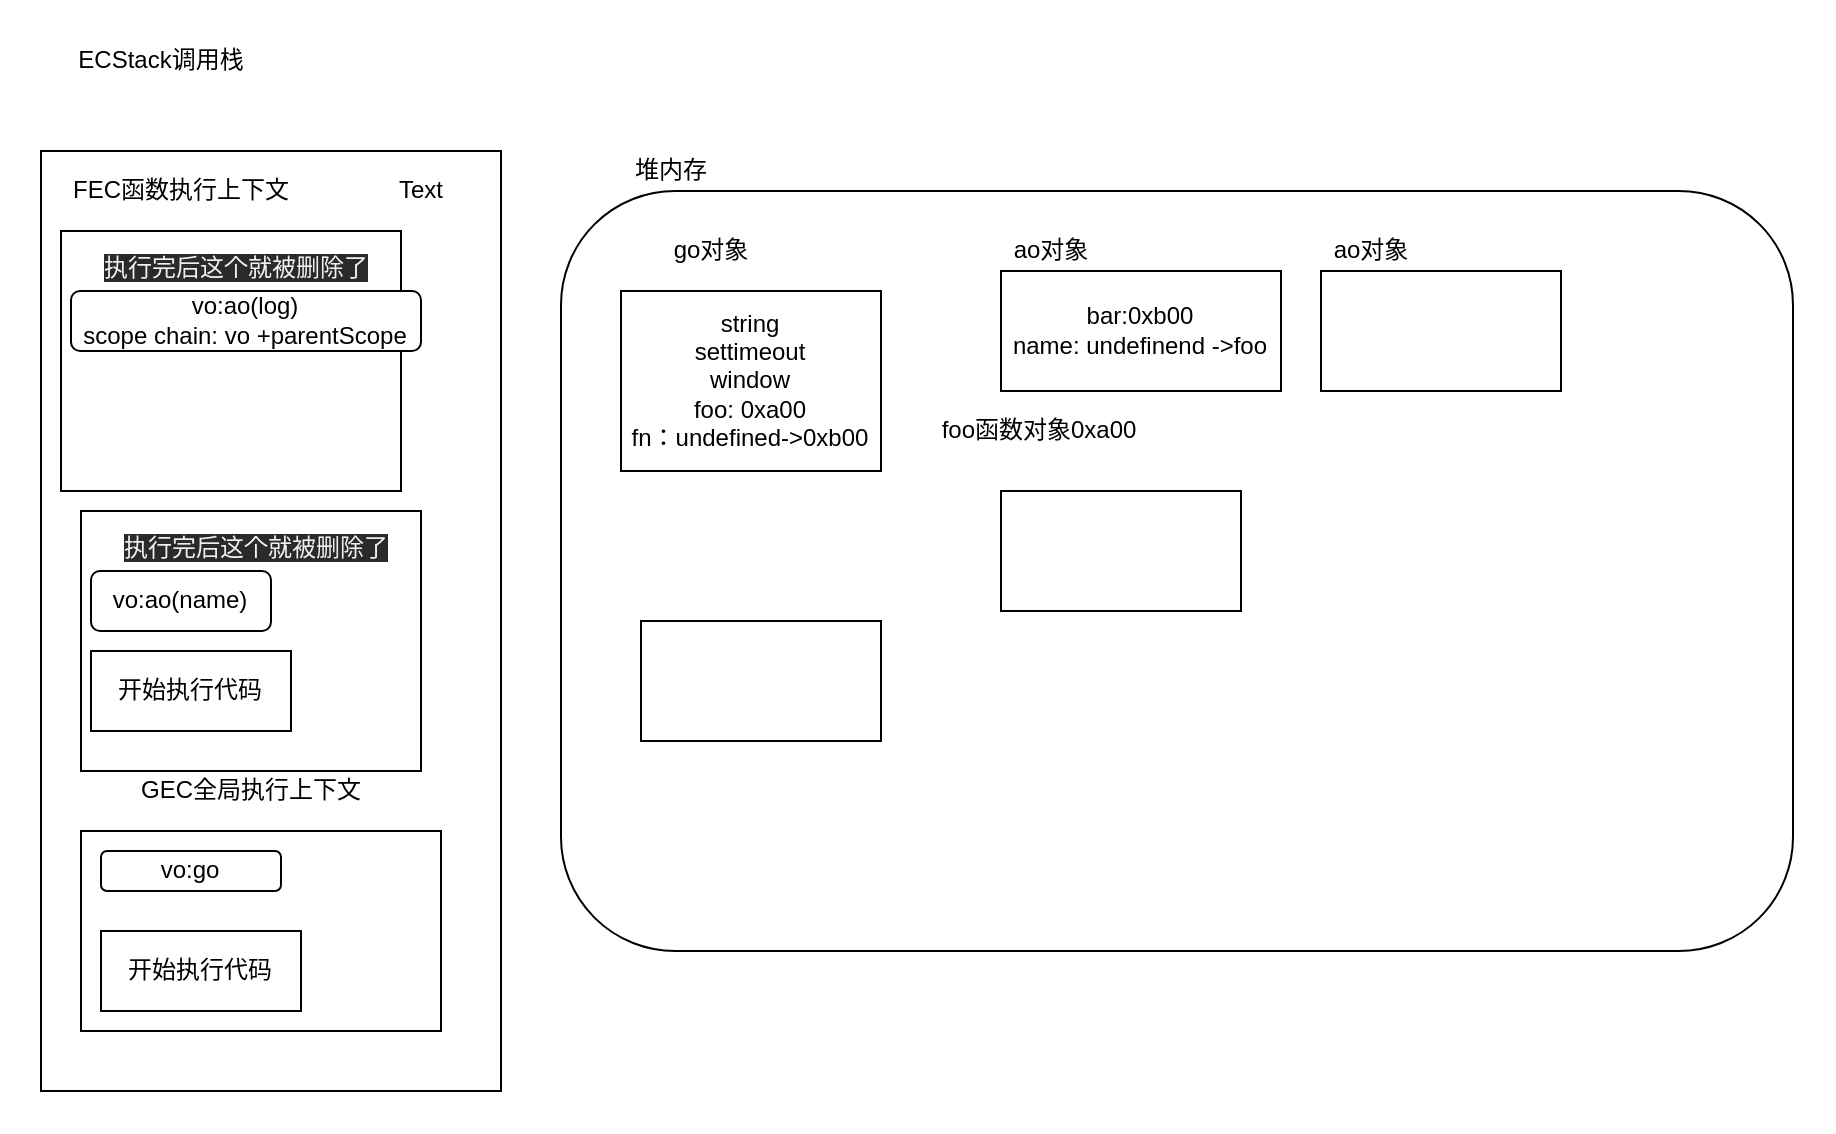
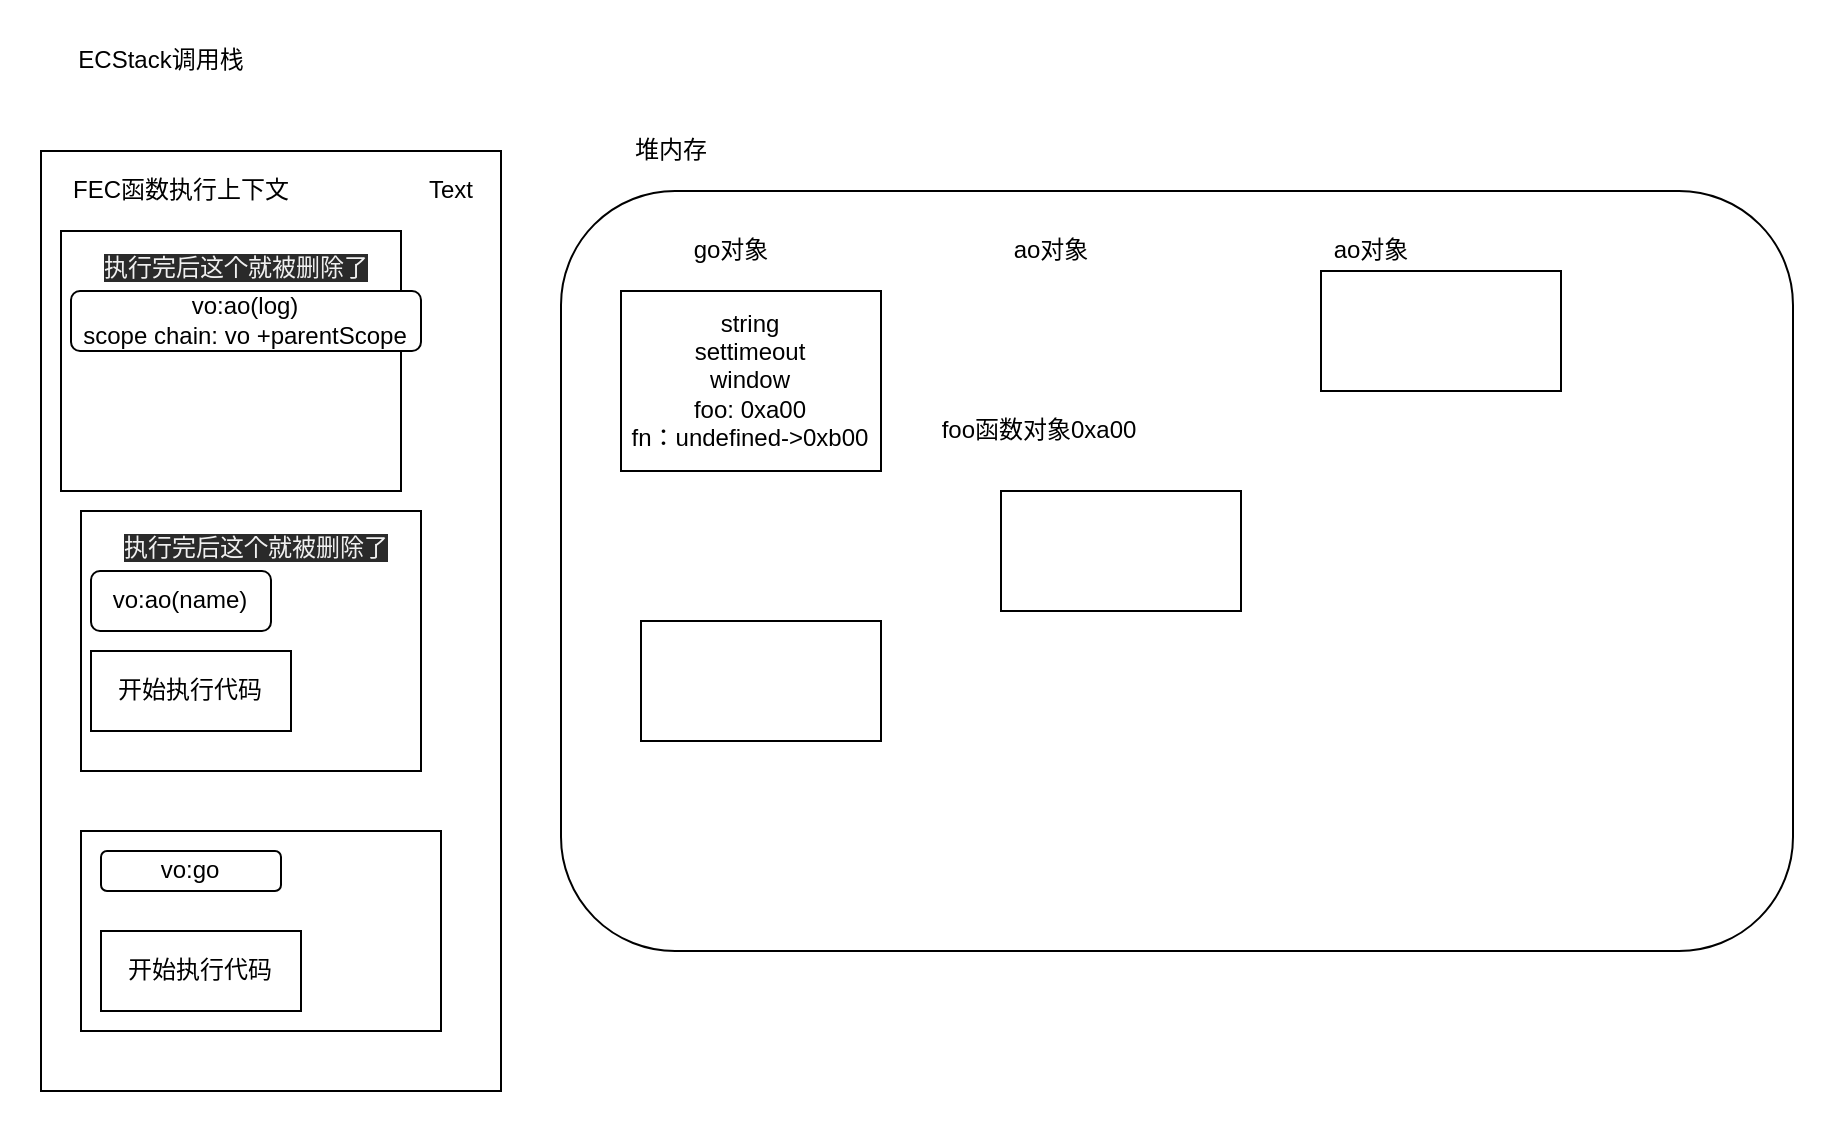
  <mxCell id="0" />
  <mxCell id="1" parent="0" />
  <mxCell id="2" value="" style="rounded=0;whiteSpace=wrap;html=1;" parent="1" vertex="1"><mxGeometry x="20" y="75" width="230" height="470" as="geometry" /></mxCell>
  <mxCell id="3" value="ECStack调用栈" style="text;html=1;align=center;verticalAlign=middle;resizable=0;points=[];autosize=1;strokeColor=none;" parent="1" vertex="1"><mxGeometry x="30" y="20" width="100" height="20" as="geometry" /></mxCell>
  <mxCell id="4" value="" style="rounded=1;whiteSpace=wrap;html=1;" parent="1" vertex="1"><mxGeometry x="280" y="95" width="616" height="380" as="geometry" /></mxCell>
- <mxCell id="5" value="堆内存" style="text;html=1;align=center;verticalAlign=middle;resizable=0;points=[];autosize=1;strokeColor=none;" parent="1" vertex="1"><mxGeometry x="310" y="75" width="50" height="20" as="geometry" /></mxCell>
+ <mxCell id="5" value="堆内存" style="text;html=1;align=center;verticalAlign=middle;resizable=0;points=[];autosize=1;strokeColor=none;" parent="1" vertex="1"><mxGeometry x="310" y="65" width="50" height="20" as="geometry" /></mxCell>
  <mxCell id="6" value="" style="whiteSpace=wrap;html=1;" parent="1" vertex="1"><mxGeometry x="40" y="415" width="180" height="100" as="geometry" /></mxCell>
- <mxCell id="7" value="GEC全局执行上下文" style="text;html=1;align=center;verticalAlign=middle;resizable=0;points=[];autosize=1;strokeColor=none;" parent="1" vertex="1"><mxGeometry x="60" y="385" width="130" height="20" as="geometry" /></mxCell>
  <mxCell id="8" value="string&lt;br&gt;settimeout&lt;br&gt;window&lt;br&gt;foo: 0xa00&lt;br&gt;fn：undefined-&amp;gt;0xb00" style="whiteSpace=wrap;html=1;" parent="1" vertex="1"><mxGeometry x="310" y="145" width="130" height="90" as="geometry" /></mxCell>
- <mxCell id="9" value="go对象" style="text;html=1;align=center;verticalAlign=middle;resizable=0;points=[];autosize=1;strokeColor=none;" parent="1" vertex="1"><mxGeometry x="330" y="115" width="50" height="20" as="geometry" /></mxCell>
+ <mxCell id="9" value="go对象" style="text;html=1;align=center;verticalAlign=middle;resizable=0;points=[];autosize=1;strokeColor=none;" parent="1" vertex="1"><mxGeometry x="340" y="115" width="50" height="20" as="geometry" /></mxCell>
  <mxCell id="10" value="foo函数对象0xa00" style="text;html=1;align=center;verticalAlign=middle;resizable=0;points=[];autosize=1;strokeColor=none;" parent="1" vertex="1"><mxGeometry x="464" y="205" width="110" height="20" as="geometry" /></mxCell>
  <mxCell id="11" value="" style="whiteSpace=wrap;html=1;" parent="1" vertex="1"><mxGeometry x="500" y="245" width="120" height="60" as="geometry" /></mxCell>
  <mxCell id="12" value="vo:go" style="rounded=1;whiteSpace=wrap;html=1;" parent="1" vertex="1"><mxGeometry x="50" y="425" width="90" height="20" as="geometry" /></mxCell>
  <mxCell id="13" value="开始执行代码" style="whiteSpace=wrap;html=1;" parent="1" vertex="1"><mxGeometry x="50" y="465" width="100" height="40" as="geometry" /></mxCell>
  <mxCell id="14" value="" style="whiteSpace=wrap;html=1;" parent="1" vertex="1"><mxGeometry x="40" y="255" width="170" height="130" as="geometry" /></mxCell>
  <mxCell id="15" value="FEC函数执行上下文" style="text;html=1;align=center;verticalAlign=middle;resizable=0;points=[];autosize=1;strokeColor=none;" parent="1" vertex="1"><mxGeometry x="40" y="225" width="120" height="20" as="geometry" /></mxCell>
- <mxCell id="16" value="bar:&lt;span style=&quot;font-family: &amp;#34;helvetica&amp;#34;&quot;&gt;0xb00&lt;br&gt;name: undefinend -&amp;gt;foo&lt;br&gt;&lt;/span&gt;" style="whiteSpace=wrap;html=1;" parent="1" vertex="1"><mxGeometry x="500" y="135" width="140" height="60" as="geometry" /></mxCell>
  <mxCell id="17" value="ao对象" style="text;html=1;align=center;verticalAlign=middle;resizable=0;points=[];autosize=1;strokeColor=none;" parent="1" vertex="1"><mxGeometry x="500" y="115" width="50" height="20" as="geometry" /></mxCell>
  <mxCell id="18" value="" style="whiteSpace=wrap;html=1;" parent="1" vertex="1"><mxGeometry x="320" y="310" width="120" height="60" as="geometry" /></mxCell>
  <mxCell id="19" value="" style="whiteSpace=wrap;html=1;" parent="1" vertex="1"><mxGeometry x="660" y="135" width="120" height="60" as="geometry" /></mxCell>
  <mxCell id="20" value="ao对象" style="text;html=1;align=center;verticalAlign=middle;resizable=0;points=[];autosize=1;strokeColor=none;" parent="1" vertex="1"><mxGeometry x="660" y="115" width="50" height="20" as="geometry" /></mxCell>
  <mxCell id="21" value="vo:ao(name)" style="rounded=1;whiteSpace=wrap;html=1;" vertex="1" parent="1"><mxGeometry x="45" y="285" width="90" height="30" as="geometry" /></mxCell>
  <mxCell id="22" value="开始执行代码" style="whiteSpace=wrap;html=1;" vertex="1" parent="1"><mxGeometry x="45" y="325" width="100" height="40" as="geometry" /></mxCell>
  <mxCell id="23" value="&lt;span style=&quot;color: rgb(240, 240, 240); font-family: helvetica; font-size: 12px; font-style: normal; font-weight: 400; letter-spacing: normal; text-align: center; text-indent: 0px; text-transform: none; word-spacing: 0px; background-color: rgb(42, 42, 42); display: inline; float: none;&quot;&gt;执行完后这个就被删除了&lt;/span&gt;" style="text;whiteSpace=wrap;html=1;" vertex="1" parent="1"><mxGeometry x="60" y="260" width="160" height="30" as="geometry" /></mxCell>
  <mxCell id="24" value="" style="whiteSpace=wrap;html=1;" vertex="1" parent="1"><mxGeometry x="30" y="115" width="170" height="130" as="geometry" /></mxCell>
  <mxCell id="25" value="FEC函数执行上下文" style="text;html=1;align=center;verticalAlign=middle;resizable=0;points=[];autosize=1;strokeColor=none;" vertex="1" parent="1"><mxGeometry x="30" y="85" width="120" height="20" as="geometry" /></mxCell>
  <mxCell id="26" value="vo:ao(log)&lt;br&gt;scope chain: vo +parentScope" style="rounded=1;whiteSpace=wrap;html=1;" vertex="1" parent="1"><mxGeometry x="35" y="145" width="175" height="30" as="geometry" /></mxCell>
  <mxCell id="27" value="&lt;span style=&quot;color: rgb(240, 240, 240); font-family: helvetica; font-size: 12px; font-style: normal; font-weight: 400; letter-spacing: normal; text-align: center; text-indent: 0px; text-transform: none; word-spacing: 0px; background-color: rgb(42, 42, 42); display: inline; float: none;&quot;&gt;执行完后这个就被删除了&lt;/span&gt;" style="text;whiteSpace=wrap;html=1;" vertex="1" parent="1"><mxGeometry x="50" y="120" width="160" height="30" as="geometry" /></mxCell>
- <mxCell id="28" value="Text" style="text;html=1;align=center;verticalAlign=middle;resizable=0;points=[];autosize=1;strokeColor=none;" vertex="1" parent="1"><mxGeometry x="190" y="85" width="40" height="20" as="geometry" /></mxCell>
+ <mxCell id="28" value="Text" style="text;html=1;align=center;verticalAlign=middle;resizable=0;points=[];autosize=1;strokeColor=none;" vertex="1" parent="1"><mxGeometry x="205" y="85" width="40" height="20" as="geometry" /></mxCell>
